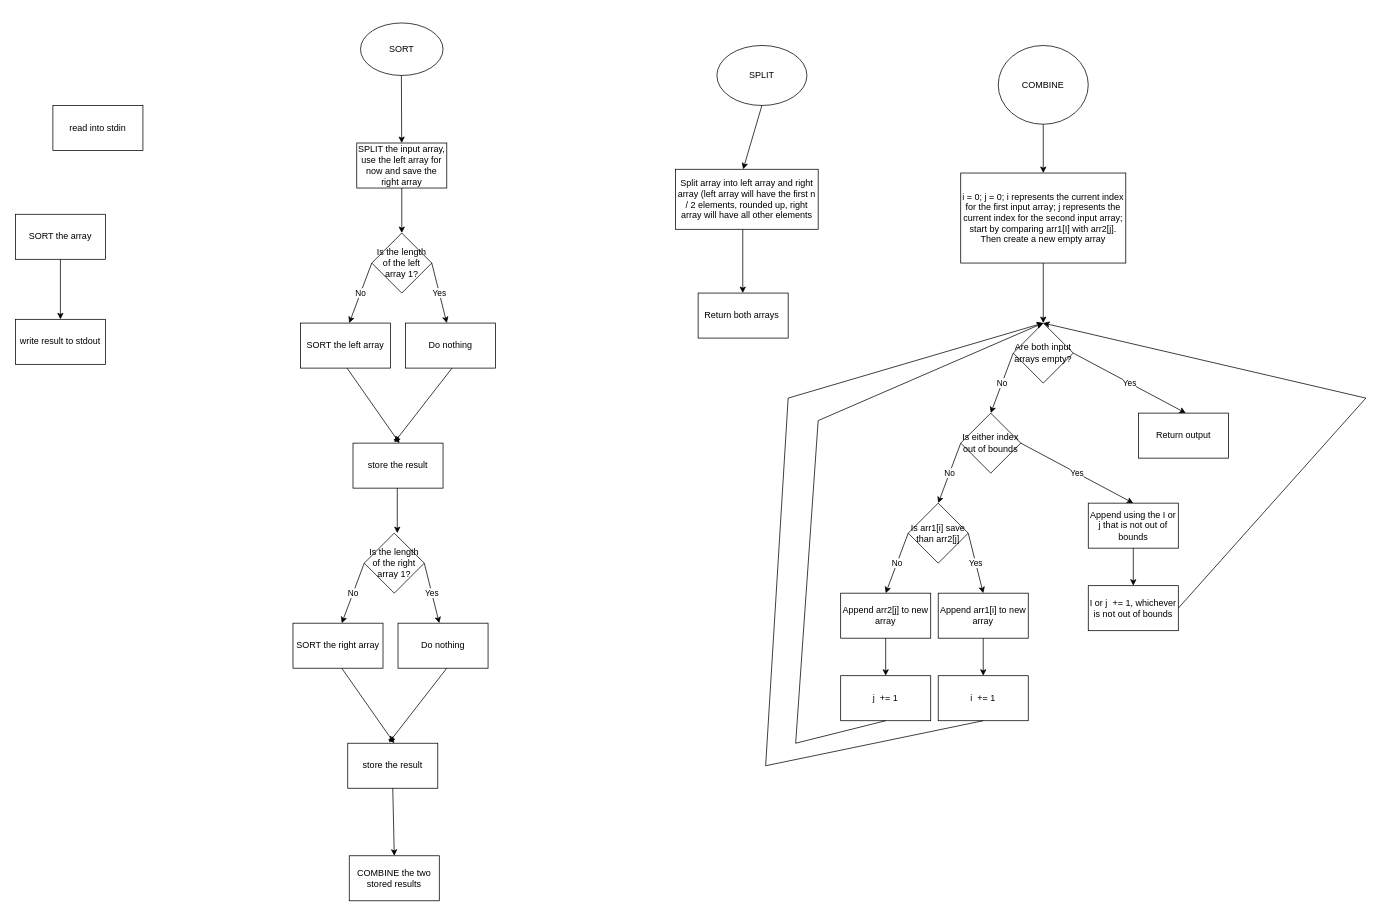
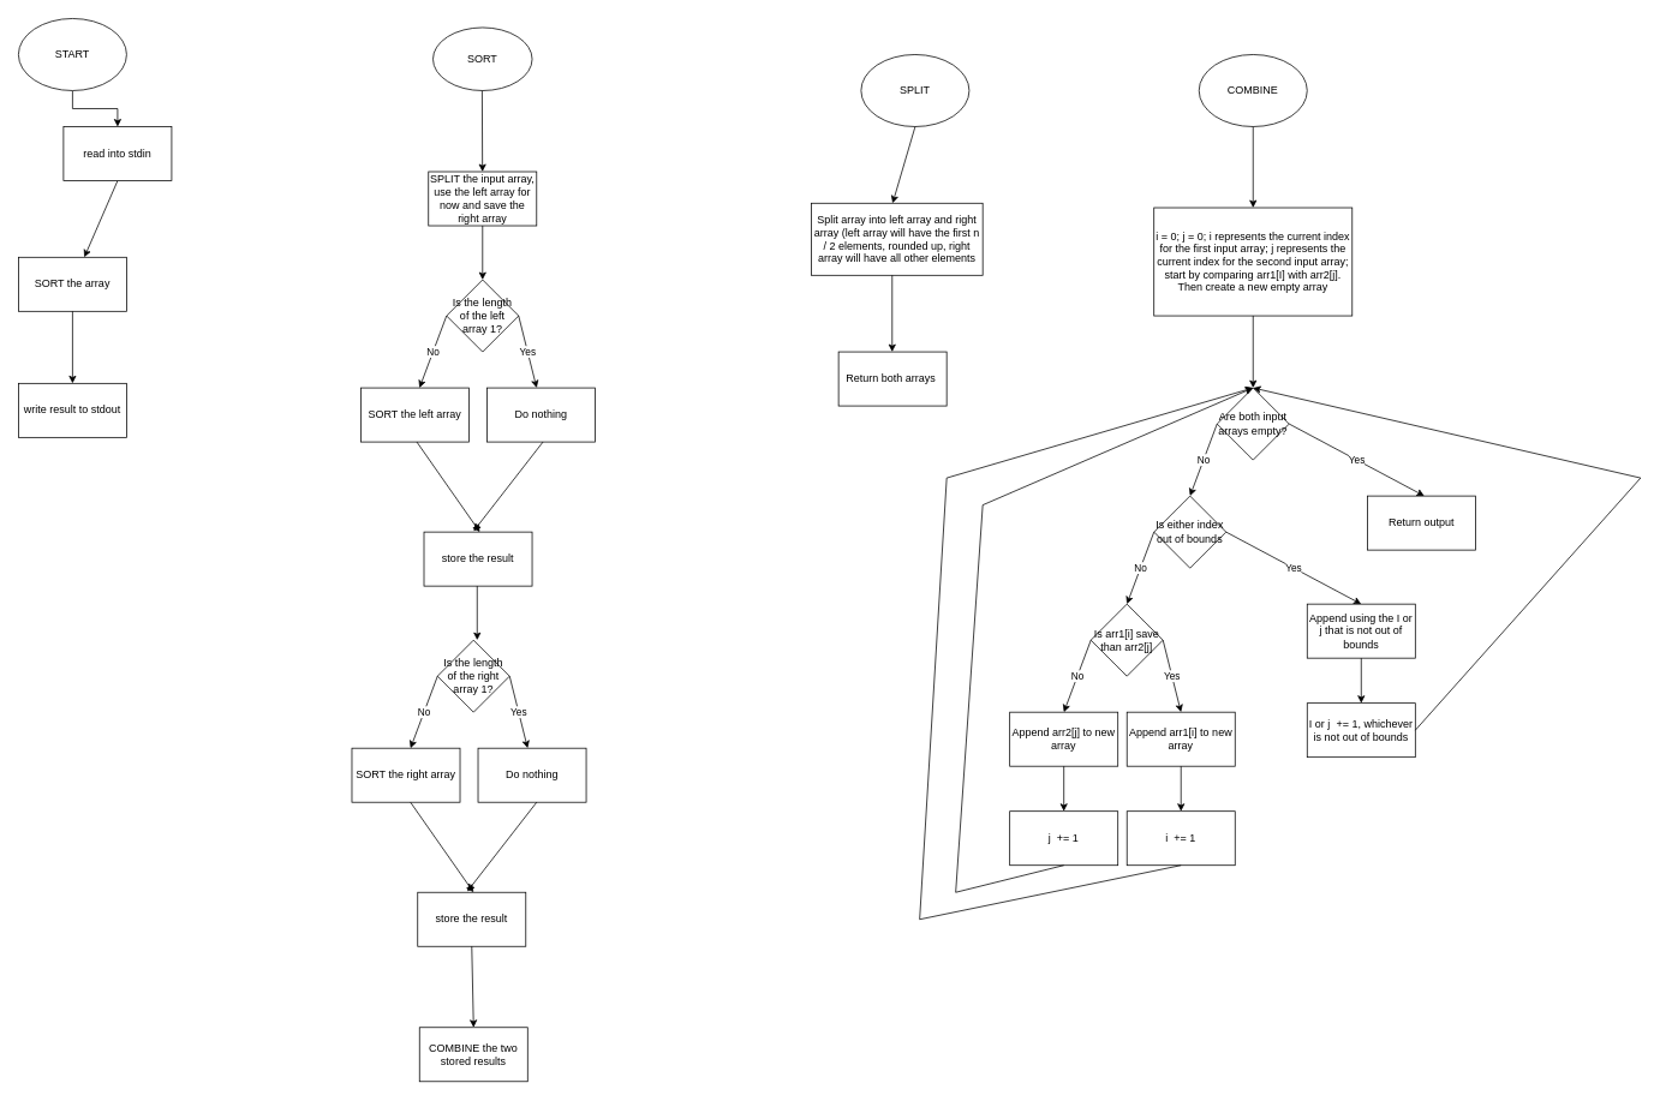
  <mxCell id="0" />
  <mxCell id="1" parent="0" />
  <mxCell id="2" value="SORT" style="ellipse;whiteSpace=wrap;html=1;" parent="1" vertex="1"><mxGeometry x="480" y="30" width="110" height="70" as="geometry" /></mxCell>
  <mxCell id="3" value="Split array into left array and right array (left array will have the first n / 2 elements, rounded up, right array will have all other elements" style="rounded=0;whiteSpace=wrap;html=1;" parent="1" vertex="1"><mxGeometry x="900" y="225" width="190" height="80" as="geometry" /></mxCell>
- <mxCell id="4" value="COMBINE" style="ellipse;whiteSpace=wrap;html=1;" parent="1" vertex="1"><mxGeometry x="1330" y="60" width="120" height="105" as="geometry" /></mxCell>
+ <mxCell id="4" value="COMBINE" style="ellipse;whiteSpace=wrap;html=1;" parent="1" vertex="1"><mxGeometry x="1330" y="60" width="120" height="80" as="geometry" /></mxCell>
  <mxCell id="5" value="SPLIT" style="ellipse;whiteSpace=wrap;html=1;" parent="1" vertex="1"><mxGeometry x="955" y="60" width="120" height="80" as="geometry" /></mxCell>
  <mxCell id="6" value="" style="endArrow=classic;html=1;rounded=0;exitX=0.5;exitY=1;exitDx=0;exitDy=0;" parent="1" source="5" edge="1"><mxGeometry width="50" height="50" relative="1" as="geometry"><mxPoint x="940" y="465" as="sourcePoint" /><mxPoint x="990" y="225" as="targetPoint" /></mxGeometry></mxCell>
  <mxCell id="7" value="i = 0; j = 0; i represents the current index for the first input array; j represents the current index for the second input array; start by comparing arr1[I] with arr2[j]. Then create a new empty array" style="rounded=0;whiteSpace=wrap;html=1;" parent="1" vertex="1"><mxGeometry x="1280" y="230" width="220" height="120" as="geometry" /></mxCell>
  <mxCell id="8" value="" style="endArrow=classic;html=1;rounded=0;entryX=0.5;entryY=0;entryDx=0;entryDy=0;exitX=0.5;exitY=1;exitDx=0;exitDy=0;" parent="1" source="4" target="7" edge="1"><mxGeometry width="50" height="50" relative="1" as="geometry"><mxPoint x="940" y="360" as="sourcePoint" /><mxPoint x="990" y="310" as="targetPoint" /></mxGeometry></mxCell>
  <mxCell id="9" value="" style="endArrow=classic;html=1;rounded=0;exitX=0.5;exitY=1;exitDx=0;exitDy=0;" parent="1" source="7" edge="1"><mxGeometry width="50" height="50" relative="1" as="geometry"><mxPoint x="1080" y="470" as="sourcePoint" /><mxPoint x="1390" y="430" as="targetPoint" /></mxGeometry></mxCell>
  <mxCell id="10" value="Is arr1[i] save than arr2[j]" style="rhombus;whiteSpace=wrap;html=1;" parent="1" vertex="1"><mxGeometry x="1210" y="670" width="80" height="80" as="geometry" /></mxCell>
  <mxCell id="11" value="No" style="endArrow=classic;html=1;rounded=0;exitX=0;exitY=0.5;exitDx=0;exitDy=0;" parent="1" source="10" edge="1"><mxGeometry width="50" height="50" relative="1" as="geometry"><mxPoint x="940" y="1000" as="sourcePoint" /><mxPoint x="1180" y="790" as="targetPoint" /></mxGeometry></mxCell>
  <mxCell id="12" value="Yes" style="endArrow=classic;html=1;rounded=0;exitX=0;exitY=0.5;exitDx=0;exitDy=0;" parent="1" edge="1"><mxGeometry width="50" height="50" relative="1" as="geometry"><mxPoint x="1290" y="710" as="sourcePoint" /><mxPoint x="1310" y="790" as="targetPoint" /></mxGeometry></mxCell>
  <mxCell id="13" value="Append arr1[i] to new array" style="rounded=0;whiteSpace=wrap;html=1;" parent="1" vertex="1"><mxGeometry x="1250" y="790" width="120" height="60" as="geometry" /></mxCell>
  <mxCell id="14" value="Append arr2[j] to new array" style="rounded=0;whiteSpace=wrap;html=1;" parent="1" vertex="1"><mxGeometry x="1120" y="790" width="120" height="60" as="geometry" /></mxCell>
  <mxCell id="15" value="" style="endArrow=classic;html=1;rounded=0;exitX=0.5;exitY=1;exitDx=0;exitDy=0;" parent="1" source="14" edge="1"><mxGeometry width="50" height="50" relative="1" as="geometry"><mxPoint x="940" y="1000" as="sourcePoint" /><mxPoint x="1180" y="900" as="targetPoint" /></mxGeometry></mxCell>
  <mxCell id="16" value="j &amp;nbsp;+= 1" style="rounded=0;whiteSpace=wrap;html=1;" parent="1" vertex="1"><mxGeometry x="1120" y="900" width="120" height="60" as="geometry" /></mxCell>
  <mxCell id="17" value="i &amp;nbsp;+= 1" style="rounded=0;whiteSpace=wrap;html=1;" parent="1" vertex="1"><mxGeometry x="1250" y="900" width="120" height="60" as="geometry" /></mxCell>
  <mxCell id="18" value="" style="endArrow=classic;html=1;rounded=0;exitX=0.5;exitY=1;exitDx=0;exitDy=0;" parent="1" edge="1"><mxGeometry width="50" height="50" relative="1" as="geometry"><mxPoint x="1310" y="850" as="sourcePoint" /><mxPoint x="1310" y="900" as="targetPoint" /></mxGeometry></mxCell>
  <mxCell id="19" value="" style="endArrow=classic;html=1;rounded=0;exitX=0.5;exitY=1;exitDx=0;exitDy=0;" parent="1" target="20" edge="1"><mxGeometry width="50" height="50" relative="1" as="geometry"><mxPoint x="534.5" y="100" as="sourcePoint" /><mxPoint x="534.5" y="185" as="targetPoint" /></mxGeometry></mxCell>
  <mxCell id="20" value="SPLIT the input array, use the left array for now and save the right array" style="rounded=0;whiteSpace=wrap;html=1;" parent="1" vertex="1"><mxGeometry x="475" y="190" width="120" height="60" as="geometry" /></mxCell>
  <mxCell id="21" value="" style="endArrow=classic;html=1;rounded=0;exitX=0.5;exitY=1;exitDx=0;exitDy=0;entryX=0.5;entryY=0;entryDx=0;entryDy=0;" parent="1" source="20" target="22" edge="1"><mxGeometry width="50" height="50" relative="1" as="geometry"><mxPoint x="730" y="310" as="sourcePoint" /><mxPoint x="440" y="310" as="targetPoint" /></mxGeometry></mxCell>
  <mxCell id="22" value="Is the length of the left array 1?" style="rhombus;whiteSpace=wrap;html=1;" parent="1" vertex="1"><mxGeometry x="495" y="310" width="80" height="80" as="geometry" /></mxCell>
  <mxCell id="23" value="No" style="endArrow=classic;html=1;rounded=0;exitX=0;exitY=0.5;exitDx=0;exitDy=0;" parent="1" edge="1"><mxGeometry width="50" height="50" relative="1" as="geometry"><mxPoint x="495" y="350" as="sourcePoint" /><mxPoint x="465" y="430" as="targetPoint" /></mxGeometry></mxCell>
  <mxCell id="24" value="Yes" style="endArrow=classic;html=1;rounded=0;exitX=0;exitY=0.5;exitDx=0;exitDy=0;" parent="1" edge="1"><mxGeometry width="50" height="50" relative="1" as="geometry"><mxPoint x="575" y="350" as="sourcePoint" /><mxPoint x="595" y="430" as="targetPoint" /></mxGeometry></mxCell>
  <mxCell id="25" value="SORT the left array" style="rounded=0;whiteSpace=wrap;html=1;" parent="1" vertex="1"><mxGeometry x="400" y="430" width="120" height="60" as="geometry" /></mxCell>
  <mxCell id="26" value="Do nothing" style="rounded=0;whiteSpace=wrap;html=1;" parent="1" vertex="1"><mxGeometry x="540" y="430" width="120" height="60" as="geometry" /></mxCell>
  <mxCell id="27" value="" style="endArrow=classic;html=1;rounded=0;exitX=0.5;exitY=1;exitDx=0;exitDy=0;entryX=0.5;entryY=0;entryDx=0;entryDy=0;" parent="1" edge="1"><mxGeometry width="50" height="50" relative="1" as="geometry"><mxPoint x="462" y="490" as="sourcePoint" /><mxPoint x="532" y="590" as="targetPoint" /><Array as="points" /></mxGeometry></mxCell>
  <mxCell id="28" value="" style="endArrow=classic;html=1;rounded=0;exitX=0.5;exitY=1;exitDx=0;exitDy=0;entryX=0.442;entryY=-0.017;entryDx=0;entryDy=0;entryPerimeter=0;" parent="1" edge="1"><mxGeometry width="50" height="50" relative="1" as="geometry"><mxPoint x="602" y="490" as="sourcePoint" /><mxPoint x="525.04" y="588.98" as="targetPoint" /><Array as="points" /></mxGeometry></mxCell>
  <mxCell id="29" value="store the result" style="rounded=0;whiteSpace=wrap;html=1;" parent="1" vertex="1"><mxGeometry x="470" y="590" width="120" height="60" as="geometry" /></mxCell>
+ <mxCell id="30" style="edgeStyle=orthogonalEdgeStyle;rounded=0;orthogonalLoop=1;jettySize=auto;html=1;exitX=0.5;exitY=1;exitDx=0;exitDy=0;entryX=0.5;entryY=0;entryDx=0;entryDy=0;" parent="1" source="31" target="57" edge="1"><mxGeometry relative="1" as="geometry"><mxPoint x="80" y="120" as="targetPoint" /></mxGeometry></mxCell>
+ <mxCell id="31" value="START" style="ellipse;whiteSpace=wrap;html=1;" parent="1" vertex="1"><mxGeometry x="20" y="20" width="120" height="80" as="geometry" /></mxCell>
+ <mxCell id="32" value="" style="endArrow=classic;html=1;rounded=0;exitX=0.5;exitY=1;exitDx=0;exitDy=0;" parent="1" source="57" target="33" edge="1"><mxGeometry width="50" height="50" relative="1" as="geometry"><mxPoint x="80" y="225" as="sourcePoint" /><mxPoint x="80" y="295" as="targetPoint" /></mxGeometry></mxCell>
  <mxCell id="33" value="SORT the array" style="rounded=0;whiteSpace=wrap;html=1;" parent="1" vertex="1"><mxGeometry x="20" y="285" width="120" height="60" as="geometry" /></mxCell>
  <mxCell id="34" value="Is the length of the right array 1?" style="rhombus;whiteSpace=wrap;html=1;" parent="1" vertex="1"><mxGeometry x="485" y="710" width="80" height="80" as="geometry" /></mxCell>
  <mxCell id="35" value="No" style="endArrow=classic;html=1;rounded=0;exitX=0;exitY=0.5;exitDx=0;exitDy=0;" parent="1" edge="1"><mxGeometry width="50" height="50" relative="1" as="geometry"><mxPoint x="485" y="750" as="sourcePoint" /><mxPoint x="455" y="830" as="targetPoint" /></mxGeometry></mxCell>
  <mxCell id="36" value="Yes" style="endArrow=classic;html=1;rounded=0;exitX=0;exitY=0.5;exitDx=0;exitDy=0;" parent="1" edge="1"><mxGeometry width="50" height="50" relative="1" as="geometry"><mxPoint x="565" y="750" as="sourcePoint" /><mxPoint x="585" y="830" as="targetPoint" /></mxGeometry></mxCell>
  <mxCell id="37" value="SORT the right array" style="rounded=0;whiteSpace=wrap;html=1;" parent="1" vertex="1"><mxGeometry x="390" y="830" width="120" height="60" as="geometry" /></mxCell>
  <mxCell id="38" value="Do nothing" style="rounded=0;whiteSpace=wrap;html=1;" parent="1" vertex="1"><mxGeometry x="530" y="830" width="120" height="60" as="geometry" /></mxCell>
  <mxCell id="39" value="" style="endArrow=classic;html=1;rounded=0;exitX=0.5;exitY=1;exitDx=0;exitDy=0;entryX=0.5;entryY=0;entryDx=0;entryDy=0;" parent="1" edge="1"><mxGeometry width="50" height="50" relative="1" as="geometry"><mxPoint x="529" y="650" as="sourcePoint" /><mxPoint x="529" y="710" as="targetPoint" /></mxGeometry></mxCell>
  <mxCell id="40" value="" style="endArrow=classic;html=1;rounded=0;exitX=0.5;exitY=1;exitDx=0;exitDy=0;entryX=0.5;entryY=0;entryDx=0;entryDy=0;" parent="1" edge="1"><mxGeometry width="50" height="50" relative="1" as="geometry"><mxPoint x="455" y="890" as="sourcePoint" /><mxPoint x="525" y="990" as="targetPoint" /><Array as="points" /></mxGeometry></mxCell>
  <mxCell id="41" value="" style="endArrow=classic;html=1;rounded=0;exitX=0.5;exitY=1;exitDx=0;exitDy=0;entryX=0.442;entryY=-0.017;entryDx=0;entryDy=0;entryPerimeter=0;" parent="1" edge="1"><mxGeometry width="50" height="50" relative="1" as="geometry"><mxPoint x="595" y="890" as="sourcePoint" /><mxPoint x="518.04" y="988.98" as="targetPoint" /><Array as="points" /></mxGeometry></mxCell>
  <mxCell id="42" value="store the result" style="rounded=0;whiteSpace=wrap;html=1;" parent="1" vertex="1"><mxGeometry x="463" y="990" width="120" height="60" as="geometry" /></mxCell>
  <mxCell id="43" value="" style="endArrow=classic;html=1;rounded=0;exitX=0.5;exitY=1;exitDx=0;exitDy=0;" parent="1" source="42" edge="1"><mxGeometry width="50" height="50" relative="1" as="geometry"><mxPoint x="535" y="980" as="sourcePoint" /><mxPoint x="525" y="1140" as="targetPoint" /></mxGeometry></mxCell>
  <mxCell id="44" value="COMBINE the two stored results" style="rounded=0;whiteSpace=wrap;html=1;" parent="1" vertex="1"><mxGeometry x="465" y="1140" width="120" height="60" as="geometry" /></mxCell>
  <mxCell id="45" value="Is either index out of bounds" style="rhombus;whiteSpace=wrap;html=1;" parent="1" vertex="1"><mxGeometry x="1280" y="550" width="80" height="80" as="geometry" /></mxCell>
  <mxCell id="46" value="No" style="endArrow=classic;html=1;rounded=0;exitX=0;exitY=0.5;exitDx=0;exitDy=0;" parent="1" source="45" edge="1"><mxGeometry width="50" height="50" relative="1" as="geometry"><mxPoint x="1010" y="880" as="sourcePoint" /><mxPoint x="1250" y="670" as="targetPoint" /></mxGeometry></mxCell>
  <mxCell id="47" value="Yes" style="endArrow=classic;html=1;rounded=0;exitX=0;exitY=0.5;exitDx=0;exitDy=0;" parent="1" edge="1"><mxGeometry width="50" height="50" relative="1" as="geometry"><mxPoint x="1360" y="590" as="sourcePoint" /><mxPoint x="1510" y="670" as="targetPoint" /></mxGeometry></mxCell>
  <mxCell id="48" value="Append using the I or j that is not out of bounds" style="rounded=0;whiteSpace=wrap;html=1;" parent="1" vertex="1"><mxGeometry x="1450" y="670" width="120" height="60" as="geometry" /></mxCell>
  <mxCell id="49" value="I or j &amp;nbsp;+= 1, whichever is not out of bounds" style="rounded=0;whiteSpace=wrap;html=1;" parent="1" vertex="1"><mxGeometry x="1450" y="780" width="120" height="60" as="geometry" /></mxCell>
  <mxCell id="50" value="" style="endArrow=classic;html=1;rounded=0;exitX=0.5;exitY=1;exitDx=0;exitDy=0;" parent="1" edge="1"><mxGeometry width="50" height="50" relative="1" as="geometry"><mxPoint x="1510" y="730" as="sourcePoint" /><mxPoint x="1510" y="780" as="targetPoint" /></mxGeometry></mxCell>
  <mxCell id="51" value="Are both input arrays empty?" style="rhombus;whiteSpace=wrap;html=1;" parent="1" vertex="1"><mxGeometry x="1350" y="430" width="80" height="80" as="geometry" /></mxCell>
  <mxCell id="52" value="No" style="endArrow=classic;html=1;rounded=0;exitX=0;exitY=0.5;exitDx=0;exitDy=0;" parent="1" source="51" edge="1"><mxGeometry width="50" height="50" relative="1" as="geometry"><mxPoint x="1080" y="760" as="sourcePoint" /><mxPoint x="1320" y="550" as="targetPoint" /></mxGeometry></mxCell>
  <mxCell id="53" value="Yes" style="endArrow=classic;html=1;rounded=0;exitX=0;exitY=0.5;exitDx=0;exitDy=0;" parent="1" edge="1"><mxGeometry width="50" height="50" relative="1" as="geometry"><mxPoint x="1430" y="470" as="sourcePoint" /><mxPoint x="1580" y="550" as="targetPoint" /></mxGeometry></mxCell>
  <mxCell id="54" value="Return output" style="rounded=0;whiteSpace=wrap;html=1;" parent="1" vertex="1"><mxGeometry x="1517" y="550" width="120" height="60" as="geometry" /></mxCell>
  <mxCell id="55" value="Return both arrays&amp;nbsp;" style="rounded=0;whiteSpace=wrap;html=1;" parent="1" vertex="1"><mxGeometry x="930" y="390" width="120" height="60" as="geometry" /></mxCell>
  <mxCell id="56" value="" style="endArrow=classic;html=1;rounded=0;exitX=0.5;exitY=1;exitDx=0;exitDy=0;" parent="1" edge="1"><mxGeometry width="50" height="50" relative="1" as="geometry"><mxPoint x="989.5" y="305" as="sourcePoint" /><mxPoint x="989.5" y="390" as="targetPoint" /></mxGeometry></mxCell>
  <mxCell id="57" value="read into stdin" style="rounded=0;whiteSpace=wrap;html=1;" parent="1" vertex="1"><mxGeometry x="70" y="140" width="120" height="60" as="geometry" /></mxCell>
  <mxCell id="58" style="edgeStyle=orthogonalEdgeStyle;rounded=0;orthogonalLoop=1;jettySize=auto;html=1;exitX=0.5;exitY=1;exitDx=0;exitDy=0;" parent="1" source="33" target="59" edge="1"><mxGeometry relative="1" as="geometry"><mxPoint x="80" y="355" as="sourcePoint" /></mxGeometry></mxCell>
  <mxCell id="59" value="write result to stdout" style="rounded=0;whiteSpace=wrap;html=1;" parent="1" vertex="1"><mxGeometry x="20" y="425" width="120" height="60" as="geometry" /></mxCell>
  <mxCell id="60" value="" style="endArrow=classic;html=1;rounded=0;entryX=0.5;entryY=0;entryDx=0;entryDy=0;" edge="1" parent="1" target="51"><mxGeometry width="50" height="50" relative="1" as="geometry"><mxPoint x="1570" y="810" as="sourcePoint" /><mxPoint x="1700" y="420" as="targetPoint" /><Array as="points"><mxPoint x="1820" y="530" /></Array></mxGeometry></mxCell>
  <mxCell id="61" value="" style="endArrow=classic;html=1;rounded=0;exitX=0.5;exitY=1;exitDx=0;exitDy=0;entryX=0.5;entryY=0;entryDx=0;entryDy=0;" edge="1" parent="1" source="17" target="51"><mxGeometry width="50" height="50" relative="1" as="geometry"><mxPoint x="1370" y="780" as="sourcePoint" /><mxPoint x="1010" y="540" as="targetPoint" /><Array as="points"><mxPoint x="1020" y="1020" /><mxPoint x="1050" y="530" /></Array></mxGeometry></mxCell>
  <mxCell id="62" value="" style="endArrow=classic;html=1;rounded=0;exitX=0.5;exitY=1;exitDx=0;exitDy=0;entryX=0.5;entryY=0;entryDx=0;entryDy=0;" edge="1" parent="1" source="16" target="51"><mxGeometry width="50" height="50" relative="1" as="geometry"><mxPoint x="1370" y="680" as="sourcePoint" /><mxPoint x="1090" y="570" as="targetPoint" /><Array as="points"><mxPoint x="1060" y="990" /><mxPoint x="1090" y="560" /></Array></mxGeometry></mxCell>
